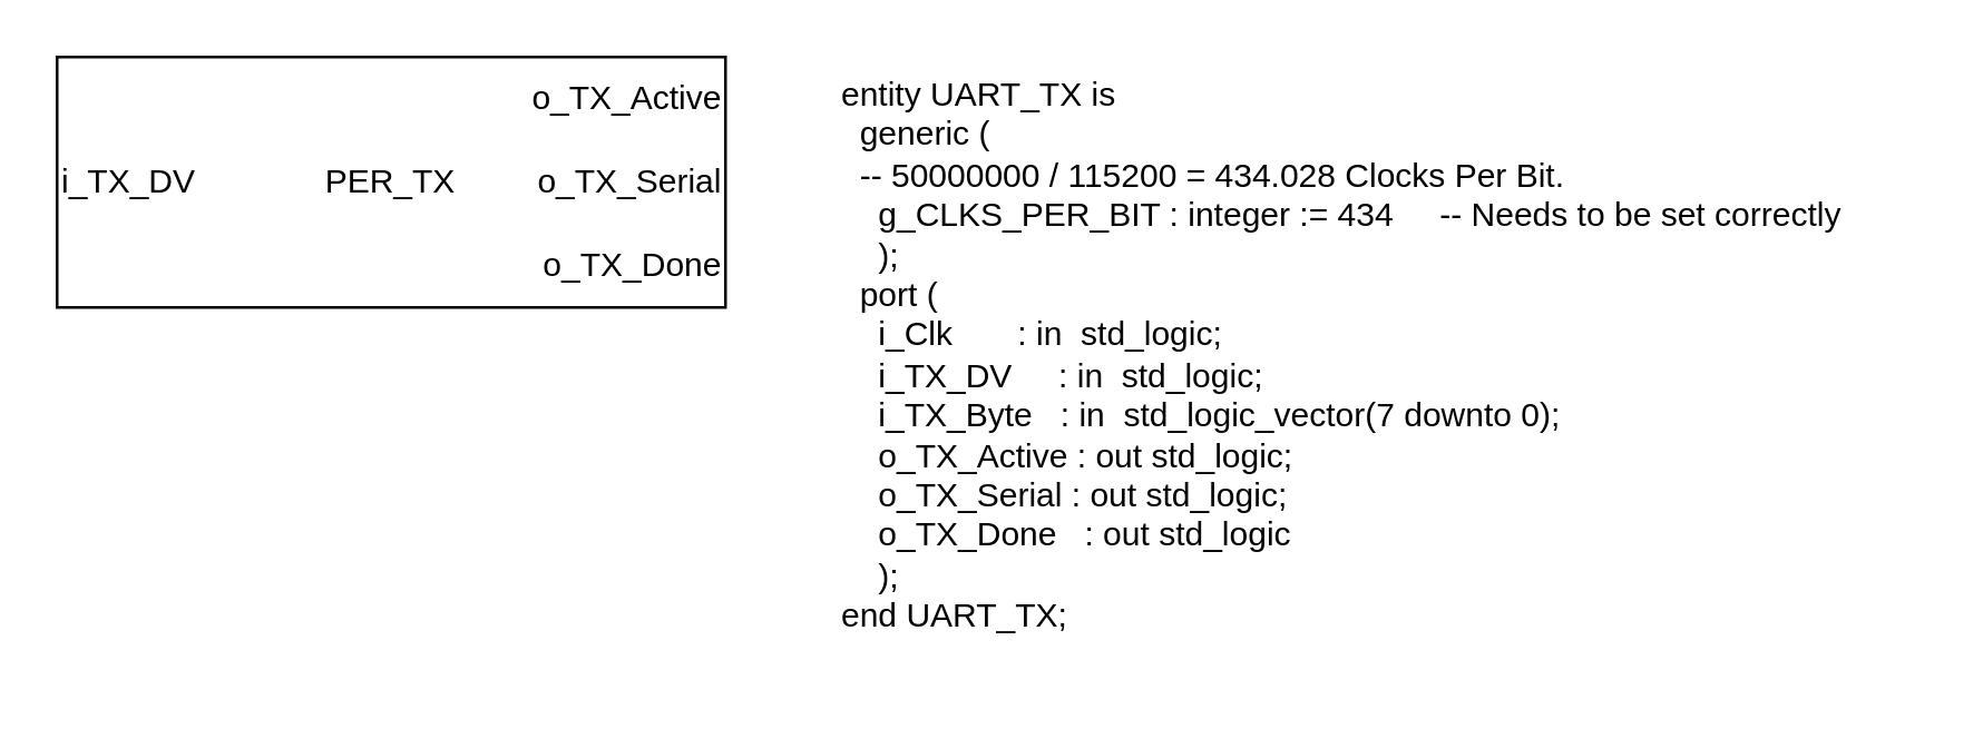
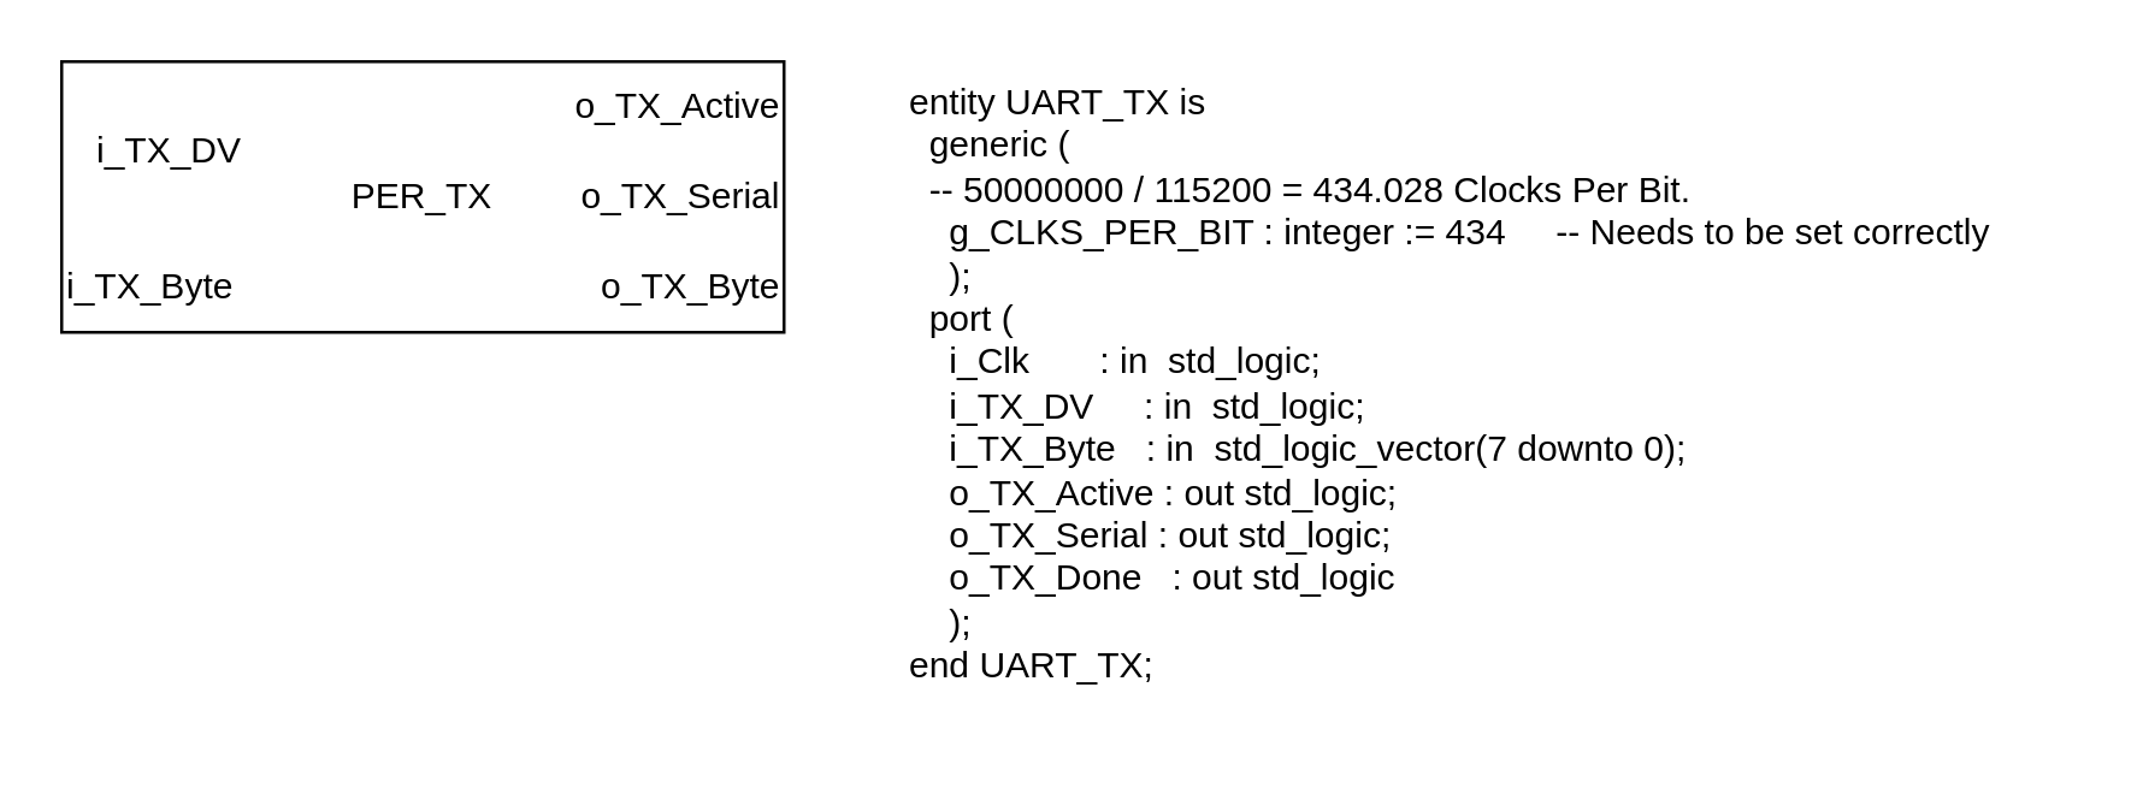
  <mxCell id="0" />
  <mxCell id="1" parent="0" />
  <mxCell id="2" value="" style="rounded=0;whiteSpace=wrap;html=1;" vertex="1" parent="1"><mxGeometry width="240" height="90" as="geometry" x="20" y="20" /></mxCell>
- <mxCell id="3" value="i_TX_DV" style="text;html=1;align=left;verticalAlign=middle;resizable=0;points=[];autosize=1;strokeColor=none;fillColor=none;" vertex="1" parent="1"><mxGeometry y="50" width="70" height="30" as="geometry" x="20" /></mxCell>
+ <mxCell id="3" value="i_TX_DV" style="text;html=1;align=left;verticalAlign=middle;resizable=0;points=[];autosize=1;strokeColor=none;fillColor=none;" vertex="1" parent="1"><mxGeometry x="30" y="35" width="70" height="30" as="geometry" /></mxCell>
+ <mxCell id="4" value="i_TX_Byte" style="text;html=1;align=left;verticalAlign=middle;resizable=0;points=[];autosize=1;strokeColor=none;fillColor=none;" vertex="1" parent="1"><mxGeometry y="80" width="80" height="30" as="geometry" x="20" /></mxCell>
  <mxCell id="5" value="o_TX_Active" style="text;html=1;align=right;verticalAlign=middle;resizable=0;points=[];autosize=1;strokeColor=none;fillColor=none;" vertex="1" parent="1"><mxGeometry x="170" width="90" height="30" as="geometry" y="20" /></mxCell>
  <mxCell id="6" value="o_TX_Serial" style="text;html=1;align=right;verticalAlign=middle;resizable=0;points=[];autosize=1;strokeColor=none;fillColor=none;" vertex="1" parent="1"><mxGeometry x="170" y="50" width="90" height="30" as="geometry" /></mxCell>
- <mxCell id="7" value="&amp;nbsp; &amp;nbsp; o_TX_Done" style="text;html=1;align=right;verticalAlign=middle;resizable=0;points=[];autosize=1;strokeColor=none;fillColor=none;" vertex="1" parent="1"><mxGeometry x="160" y="80" width="100" height="30" as="geometry" /></mxCell>
+ <mxCell id="7" value="&amp;nbsp; &amp;nbsp; o_TX_Byte" style="text;html=1;align=right;verticalAlign=middle;resizable=0;points=[];autosize=1;strokeColor=none;fillColor=none;" vertex="1" parent="1"><mxGeometry x="160" y="80" width="100" height="30" as="geometry" /></mxCell>
  <mxCell id="8" value="PER_TX" style="text;html=1;strokeColor=none;fillColor=none;align=center;verticalAlign=middle;whiteSpace=wrap;rounded=0;" vertex="1" parent="1"><mxGeometry x="110" y="50" width="60" height="30" as="geometry" /></mxCell>
  <mxCell id="9" value="entity UART_TX is&#10;  generic (&#10;  -- 50000000 / 115200 = 434.028 Clocks Per Bit.&#10;    g_CLKS_PER_BIT : integer := 434     -- Needs to be set correctly&#10;    );&#10;  port (&#10;    i_Clk       : in  std_logic;&#10;    i_TX_DV     : in  std_logic;&#10;    i_TX_Byte   : in  std_logic_vector(7 downto 0);&#10;    o_TX_Active : out std_logic;&#10;    o_TX_Serial : out std_logic;&#10;    o_TX_Done   : out std_logic&#10;    );&#10;end UART_TX;" style="text;whiteSpace=wrap;html=1;" vertex="1" parent="1"><mxGeometry x="300" width="390" height="220" as="geometry" y="20" /></mxCell>
